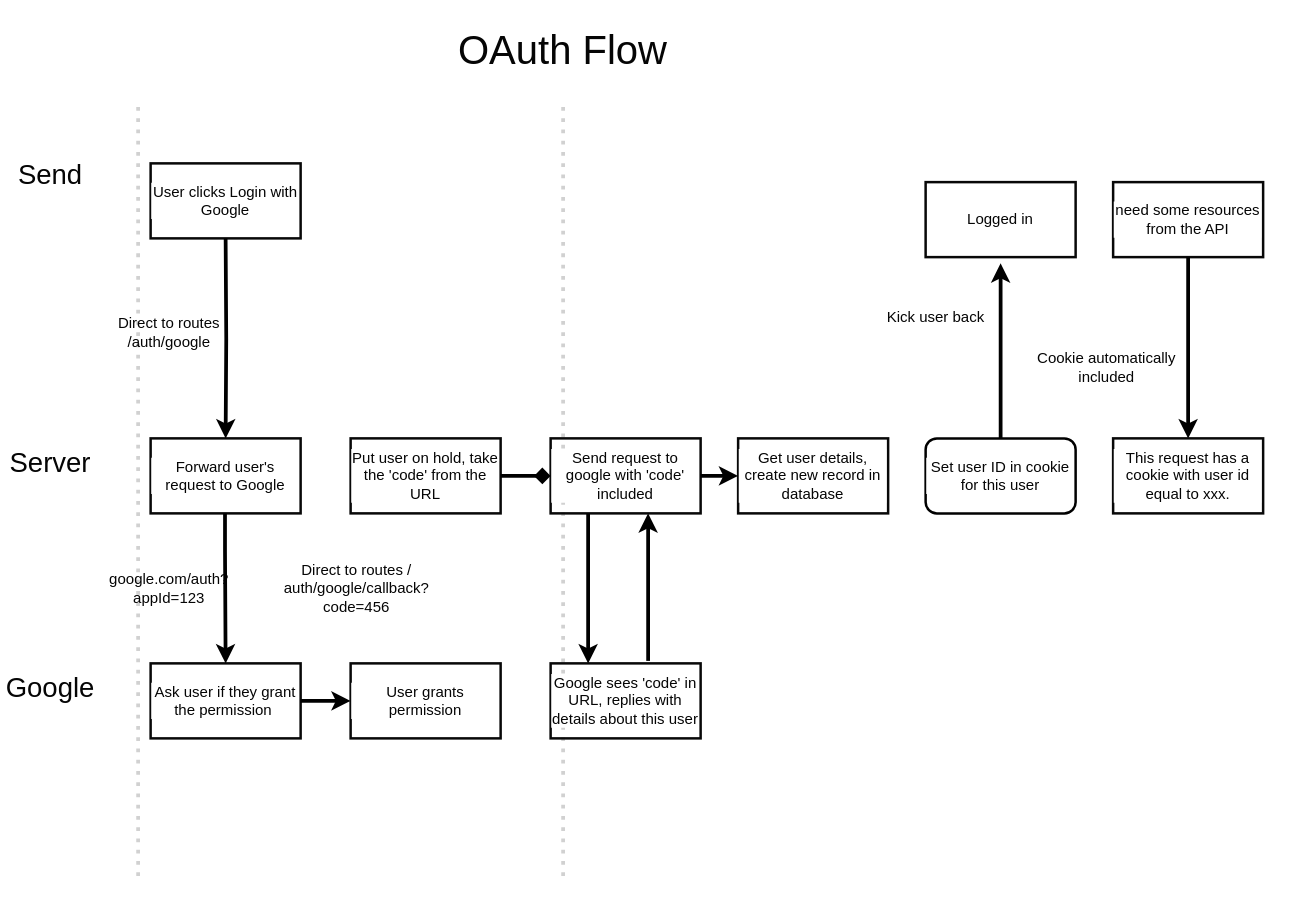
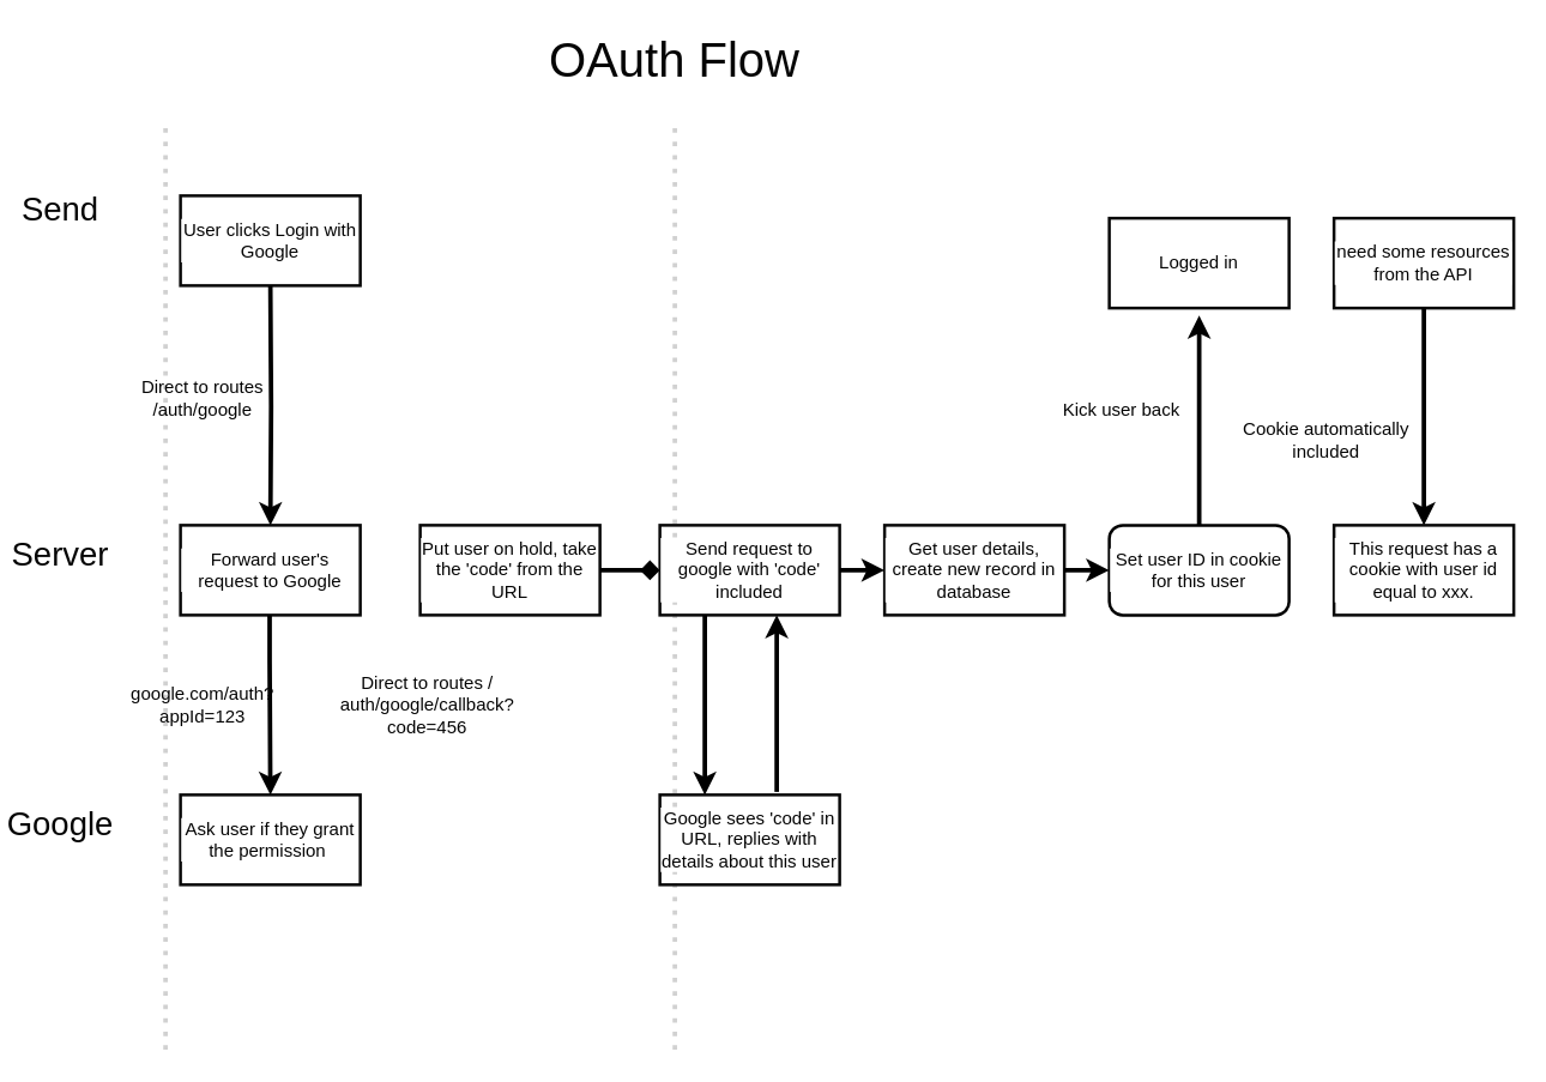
  <mxCell id="0" />
  <mxCell id="1" parent="0" />
  <mxCell id="2" value="" style="endArrow=none;html=1;strokeWidth=3;fontSize=32;fontColor=#050505;fillColor=#f5f5f5;strokeColor=#D1D1D1;dashed=1;dashPattern=1 2;" parent="1" edge="1"><mxGeometry width="50" height="50" relative="1" as="geometry"><mxPoint x="450" y="700" as="sourcePoint" /><mxPoint x="450" y="80" as="targetPoint" /></mxGeometry></mxCell>
  <mxCell id="3" value="OAuth Flow" style="text;html=1;strokeColor=none;fillColor=none;align=center;verticalAlign=middle;whiteSpace=wrap;rounded=0;shadow=0;fontSize=32;fontColor=#050505;" parent="1" vertex="1"><mxGeometry x="360" y="20" width="180" height="40" as="geometry" /></mxCell>
  <mxCell id="4" value="" style="endArrow=none;html=1;strokeWidth=3;fontSize=32;fontColor=#050505;fillColor=#f5f5f5;strokeColor=#D1D1D1;dashed=1;dashPattern=1 2;" parent="1" edge="1"><mxGeometry width="50" height="50" relative="1" as="geometry"><mxPoint x="110" y="700" as="sourcePoint" /><mxPoint x="110" y="80" as="targetPoint" /></mxGeometry></mxCell>
  <mxCell id="5" value="Server" style="text;html=1;strokeColor=none;fillColor=none;align=center;verticalAlign=middle;whiteSpace=wrap;rounded=0;shadow=0;fontSize=22;fontColor=#050505;" parent="1" vertex="1"><mxGeometry x="20" y="360" width="40" height="20" as="geometry" /></mxCell>
  <mxCell id="6" value="Google" style="text;html=1;strokeColor=none;fillColor=none;align=center;verticalAlign=middle;whiteSpace=wrap;rounded=0;shadow=0;fontSize=22;fontColor=#050505;" parent="1" vertex="1"><mxGeometry x="20" y="540" width="40" height="20" as="geometry" /></mxCell>
  <mxCell id="7" value="User clicks Login with Google" style="rounded=0;whiteSpace=wrap;html=1;shadow=0;strokeColor=#080808;strokeWidth=2;fillColor=#ffffff;fontSize=12;fontColor=#050505;align=center;labelBackgroundColor=#ffffff;" parent="1" vertex="1"><mxGeometry x="120" y="130" width="120" height="60" as="geometry" /></mxCell>
  <mxCell id="8" value="Forward user's request to Google" style="rounded=0;whiteSpace=wrap;html=1;shadow=0;strokeColor=#080808;strokeWidth=2;fillColor=#ffffff;fontSize=12;fontColor=#050505;align=center;labelBackgroundColor=#ffffff;" parent="1" vertex="1"><mxGeometry x="120" y="350" width="120" height="60" as="geometry" /></mxCell>
  <mxCell id="9" value="Ask user if they grant the permission&amp;nbsp;" style="rounded=0;whiteSpace=wrap;html=1;shadow=0;strokeColor=#080808;strokeWidth=2;fillColor=#ffffff;fontSize=12;fontColor=#050505;align=center;labelBackgroundColor=#ffffff;" parent="1" vertex="1"><mxGeometry x="120" y="530" width="120" height="60" as="geometry" /></mxCell>
  <mxCell id="10" value="Direct to routes &lt;br&gt;/auth/google" style="text;html=1;strokeColor=none;fillColor=none;align=center;verticalAlign=middle;whiteSpace=wrap;rounded=0;shadow=0;labelBackgroundColor=none;fontSize=12;fontColor=#050505;rotation=0;" parent="1" vertex="1"><mxGeometry x="50" y="250" width="170" height="30" as="geometry" /></mxCell>
  <mxCell id="11" style="edgeStyle=orthogonalEdgeStyle;rounded=0;html=1;exitX=1;exitY=0.5;entryX=0.5;entryY=0;startArrow=none;startFill=0;jettySize=auto;orthogonalLoop=1;strokeWidth=3;fontSize=22;fontColor=#050505;entryDx=0;entryDy=0;" parent="1" target="8" edge="1"><mxGeometry relative="1" as="geometry"><mxPoint x="180" y="190" as="sourcePoint" /><mxPoint x="400" y="190" as="targetPoint" /></mxGeometry></mxCell>
  <mxCell id="12" value="google.com/auth?appId=123" style="text;html=1;strokeColor=none;fillColor=none;align=center;verticalAlign=middle;whiteSpace=wrap;rounded=0;shadow=0;labelBackgroundColor=none;fontSize=12;fontColor=#050505;rotation=0;" parent="1" vertex="1"><mxGeometry x="75" y="455" width="120" height="30" as="geometry" /></mxCell>
  <mxCell id="13" style="edgeStyle=orthogonalEdgeStyle;rounded=0;html=1;exitX=1;exitY=0.5;startArrow=none;startFill=0;jettySize=auto;orthogonalLoop=1;strokeWidth=3;fontSize=22;fontColor=#050505;" parent="1" edge="1"><mxGeometry relative="1" as="geometry"><mxPoint x="179.5" y="410" as="sourcePoint" /><mxPoint x="180" y="530" as="targetPoint" /><Array as="points"><mxPoint x="180" y="440" /><mxPoint x="180" y="440" /></Array></mxGeometry></mxCell>
- <mxCell id="14" value="User grants permission" style="rounded=0;whiteSpace=wrap;html=1;shadow=0;strokeColor=#080808;strokeWidth=2;fillColor=#ffffff;fontSize=12;fontColor=#050505;align=center;labelBackgroundColor=#ffffff;" parent="1" vertex="1"><mxGeometry x="280" y="530" width="120" height="60" as="geometry" /></mxCell>
- <mxCell id="15" style="edgeStyle=orthogonalEdgeStyle;rounded=0;html=1;exitX=1;exitY=0.5;entryX=0;entryY=0.5;startArrow=none;startFill=0;jettySize=auto;orthogonalLoop=1;strokeWidth=3;fontSize=12;fontColor=#050505;entryDx=0;entryDy=0;exitDx=0;exitDy=0;" parent="1" source="9" target="14" edge="1"><mxGeometry relative="1" as="geometry"><mxPoint x="40" y="200" as="sourcePoint" /><mxPoint x="40" y="253" as="targetPoint" /></mxGeometry></mxCell>
  <mxCell id="16" value="Put user on hold, take the 'code' from the URL" style="rounded=0;whiteSpace=wrap;html=1;shadow=0;strokeColor=#080808;strokeWidth=2;fillColor=#ffffff;fontSize=12;fontColor=#050505;align=center;labelBackgroundColor=#ffffff;" parent="1" vertex="1"><mxGeometry x="280" y="350" width="120" height="60" as="geometry" /></mxCell>
  <mxCell id="17" value="Direct to routes / auth/google/callback?code=456" style="text;html=1;strokeColor=none;fillColor=none;align=center;verticalAlign=middle;whiteSpace=wrap;rounded=0;shadow=0;labelBackgroundColor=none;fontSize=12;fontColor=#050505;" parent="1" vertex="1"><mxGeometry x="250" y="455" width="70" height="30" as="geometry" /></mxCell>
  <mxCell id="18" value="Send request to google with 'code' included" style="rounded=0;whiteSpace=wrap;html=1;shadow=0;strokeColor=#080808;strokeWidth=2;fillColor=none;fontSize=12;fontColor=#050505;align=center;labelBackgroundColor=#ffffff;" parent="1" vertex="1"><mxGeometry x="440" y="350" width="120" height="60" as="geometry" /></mxCell>
  <mxCell id="19" style="edgeStyle=orthogonalEdgeStyle;rounded=0;html=1;exitX=1;exitY=0.5;entryX=0;entryY=0.5;startArrow=none;startFill=0;jettySize=auto;orthogonalLoop=1;strokeWidth=3;fontSize=12;fontColor=#050505;entryDx=0;entryDy=0;exitDx=0;exitDy=0;endArrow=diamond;" parent="1" source="16" target="18" edge="1"><mxGeometry relative="1" as="geometry"><mxPoint x="250" y="570" as="sourcePoint" /><mxPoint x="290" y="570" as="targetPoint" /></mxGeometry></mxCell>
  <mxCell id="20" value="Get user details, create new record in database" style="rounded=0;whiteSpace=wrap;html=1;shadow=0;strokeColor=#080808;strokeWidth=2;fillColor=#ffffff;fontSize=12;fontColor=#050505;align=center;labelBackgroundColor=#ffffff;" parent="1" vertex="1"><mxGeometry x="590" y="350" width="120" height="60" as="geometry" /></mxCell>
  <mxCell id="21" style="edgeStyle=orthogonalEdgeStyle;rounded=0;html=1;entryX=0;entryY=0.5;startArrow=none;startFill=0;jettySize=auto;orthogonalLoop=1;strokeWidth=3;fontSize=12;fontColor=#050505;entryDx=0;entryDy=0;" parent="1" target="20" edge="1"><mxGeometry relative="1" as="geometry"><mxPoint x="560" y="380" as="sourcePoint" /><mxPoint x="450" y="390" as="targetPoint" /></mxGeometry></mxCell>
  <mxCell id="22" value="Set user ID in cookie for this user" style="whiteSpace=wrap;html=1;shadow=0;strokeColor=#000000;strokeWidth=2;fillColor=#ffffff;fontSize=12;fontColor=#050505;align=center;labelBackgroundColor=#ffffff;rounded=1;" parent="1" vertex="1"><mxGeometry x="740" y="350" width="120" height="60" as="geometry" /></mxCell>
+ <mxCell id="23" style="edgeStyle=orthogonalEdgeStyle;rounded=0;html=1;exitX=1;exitY=0.5;entryX=0;entryY=0.5;startArrow=none;startFill=0;jettySize=auto;orthogonalLoop=1;strokeWidth=3;fontSize=12;fontColor=#050505;entryDx=0;entryDy=0;exitDx=0;exitDy=0;" parent="1" source="20" target="22" edge="1"><mxGeometry relative="1" as="geometry"><mxPoint x="410" y="390" as="sourcePoint" /><mxPoint x="450" y="390" as="targetPoint" /></mxGeometry></mxCell>
  <mxCell id="24" value="Logged in" style="rounded=0;whiteSpace=wrap;html=1;shadow=0;strokeColor=#080808;strokeWidth=2;fillColor=#ffffff;fontSize=12;fontColor=#050505;align=center;labelBackgroundColor=#ffffff;" parent="1" vertex="1"><mxGeometry x="740" y="145" width="120" height="60" as="geometry" /></mxCell>
  <mxCell id="25" style="edgeStyle=orthogonalEdgeStyle;rounded=0;html=1;startArrow=none;startFill=0;jettySize=auto;orthogonalLoop=1;strokeWidth=3;fontSize=22;fontColor=#050505;exitX=0.5;exitY=0;exitDx=0;exitDy=0;" parent="1" source="22" edge="1"><mxGeometry relative="1" as="geometry"><mxPoint x="799.5" y="333" as="sourcePoint" /><mxPoint x="800" y="210" as="targetPoint" /><Array as="points"><mxPoint x="800" y="273" /></Array></mxGeometry></mxCell>
- <mxCell id="26" value="Kick user back&amp;nbsp;" style="text;html=1;strokeColor=none;fillColor=none;align=center;verticalAlign=middle;whiteSpace=wrap;rounded=0;shadow=0;labelBackgroundColor=none;fontSize=12;fontColor=#050505;" parent="1" vertex="1"><mxGeometry x="690" y="238" width="120" height="30" as="geometry" /></mxCell>
+ <mxCell id="26" value="Kick user back&amp;nbsp;" style="text;html=1;strokeColor=none;fillColor=none;align=center;verticalAlign=middle;whiteSpace=wrap;rounded=0;shadow=0;labelBackgroundColor=none;fontSize=12;fontColor=#050505;" parent="1" vertex="1"><mxGeometry x="690" y="258" width="120" height="30" as="geometry" /></mxCell>
  <mxCell id="27" value="need some resources from the API" style="rounded=0;whiteSpace=wrap;html=1;shadow=0;strokeColor=#080808;strokeWidth=2;fillColor=#ffffff;fontSize=12;fontColor=#050505;align=center;labelBackgroundColor=#ffffff;" parent="1" vertex="1"><mxGeometry x="890" y="145" width="120" height="60" as="geometry" /></mxCell>
  <mxCell id="28" value="This request has a cookie with user id equal to xxx." style="rounded=0;whiteSpace=wrap;html=1;shadow=0;strokeColor=#080808;strokeWidth=2;fillColor=none;fontSize=12;fontColor=#050505;align=center;labelBackgroundColor=#ffffff;" parent="1" vertex="1"><mxGeometry x="890" y="350" width="120" height="60" as="geometry" /></mxCell>
  <mxCell id="29" value="Cookie automatically included" style="text;html=1;strokeColor=none;fillColor=none;align=center;verticalAlign=middle;whiteSpace=wrap;rounded=0;shadow=0;labelBackgroundColor=none;fontSize=12;fontColor=#050505;" parent="1" vertex="1"><mxGeometry x="825" y="278" width="120" height="30" as="geometry" /></mxCell>
  <mxCell id="30" style="edgeStyle=orthogonalEdgeStyle;rounded=0;html=1;startArrow=none;startFill=0;jettySize=auto;orthogonalLoop=1;strokeWidth=3;fontSize=22;fontColor=#050505;exitX=0.5;exitY=1;exitDx=0;exitDy=0;entryX=0.5;entryY=0;entryDx=0;entryDy=0;" parent="1" source="27" target="28" edge="1"><mxGeometry relative="1" as="geometry"><mxPoint x="810" y="360" as="sourcePoint" /><mxPoint x="810" y="220" as="targetPoint" /><Array as="points"><mxPoint x="950" y="310" /><mxPoint x="950" y="310" /></Array></mxGeometry></mxCell>
  <mxCell id="31" value="Google sees 'code' in URL, replies with details about this user" style="rounded=0;whiteSpace=wrap;html=1;shadow=0;strokeColor=#080808;strokeWidth=2;fillColor=none;fontSize=12;fontColor=#050505;align=center;labelBackgroundColor=#ffffff;" parent="1" vertex="1"><mxGeometry x="440" y="530" width="120" height="60" as="geometry" /></mxCell>
  <mxCell id="32" style="edgeStyle=orthogonalEdgeStyle;rounded=0;html=1;startArrow=none;startFill=0;jettySize=auto;orthogonalLoop=1;strokeWidth=3;fontSize=12;fontColor=#050505;entryX=0.25;entryY=0;entryDx=0;entryDy=0;exitX=0.25;exitY=1;exitDx=0;exitDy=0;" parent="1" source="18" target="31" edge="1"><mxGeometry relative="1" as="geometry"><mxPoint x="400" y="560" as="sourcePoint" /><mxPoint x="290" y="570" as="targetPoint" /></mxGeometry></mxCell>
  <mxCell id="33" style="edgeStyle=orthogonalEdgeStyle;rounded=0;html=1;exitX=0.65;exitY=-0.033;startArrow=none;startFill=0;jettySize=auto;orthogonalLoop=1;strokeWidth=3;fontSize=12;fontColor=#050505;exitDx=0;exitDy=0;exitPerimeter=0;" parent="1" source="31" edge="1"><mxGeometry relative="1" as="geometry"><mxPoint x="410" y="390" as="sourcePoint" /><mxPoint x="518" y="410" as="targetPoint" /></mxGeometry></mxCell>
  <mxCell id="34" value="Send" style="text;html=1;strokeColor=none;fillColor=none;align=center;verticalAlign=middle;whiteSpace=wrap;rounded=0;shadow=0;fontSize=22;fontColor=#050505;" parent="1" vertex="1"><mxGeometry x="20" y="130" width="40" height="20" as="geometry" /></mxCell>
